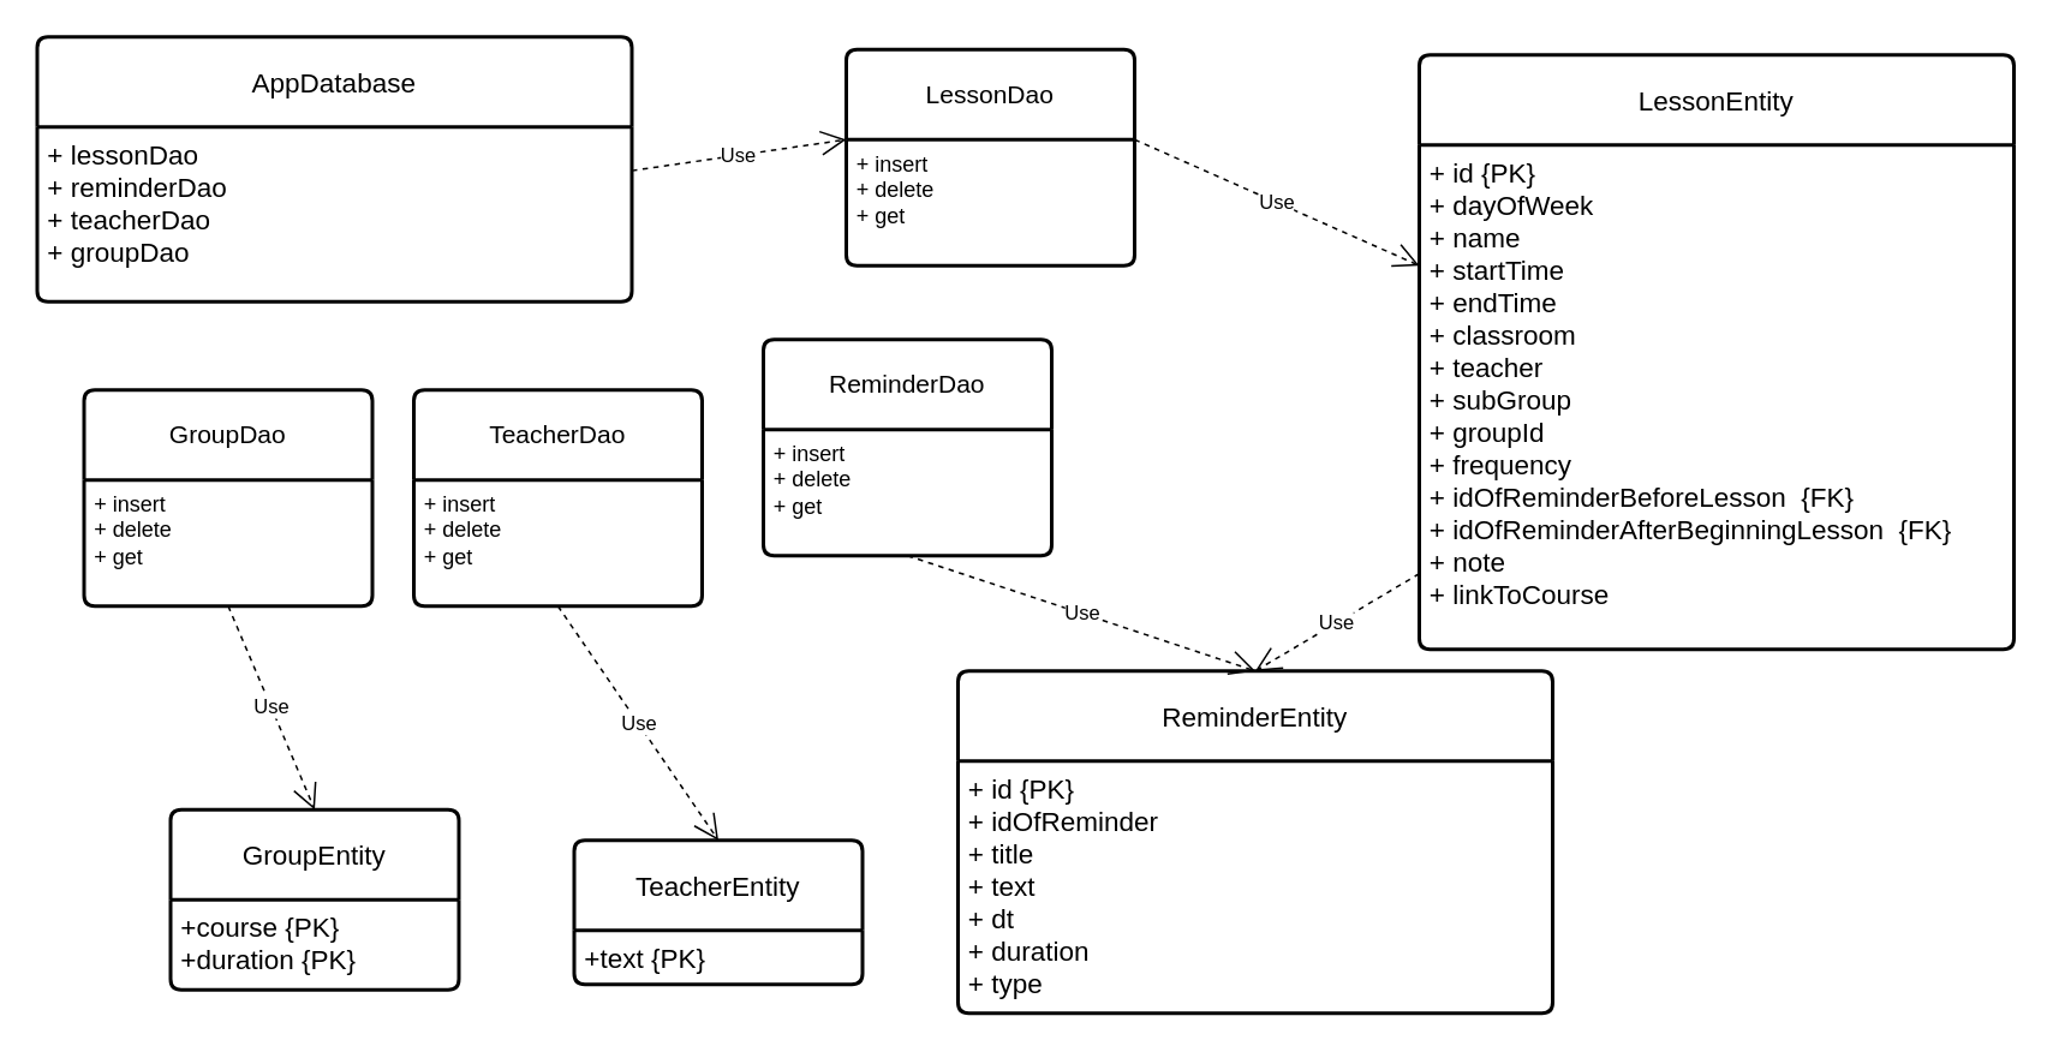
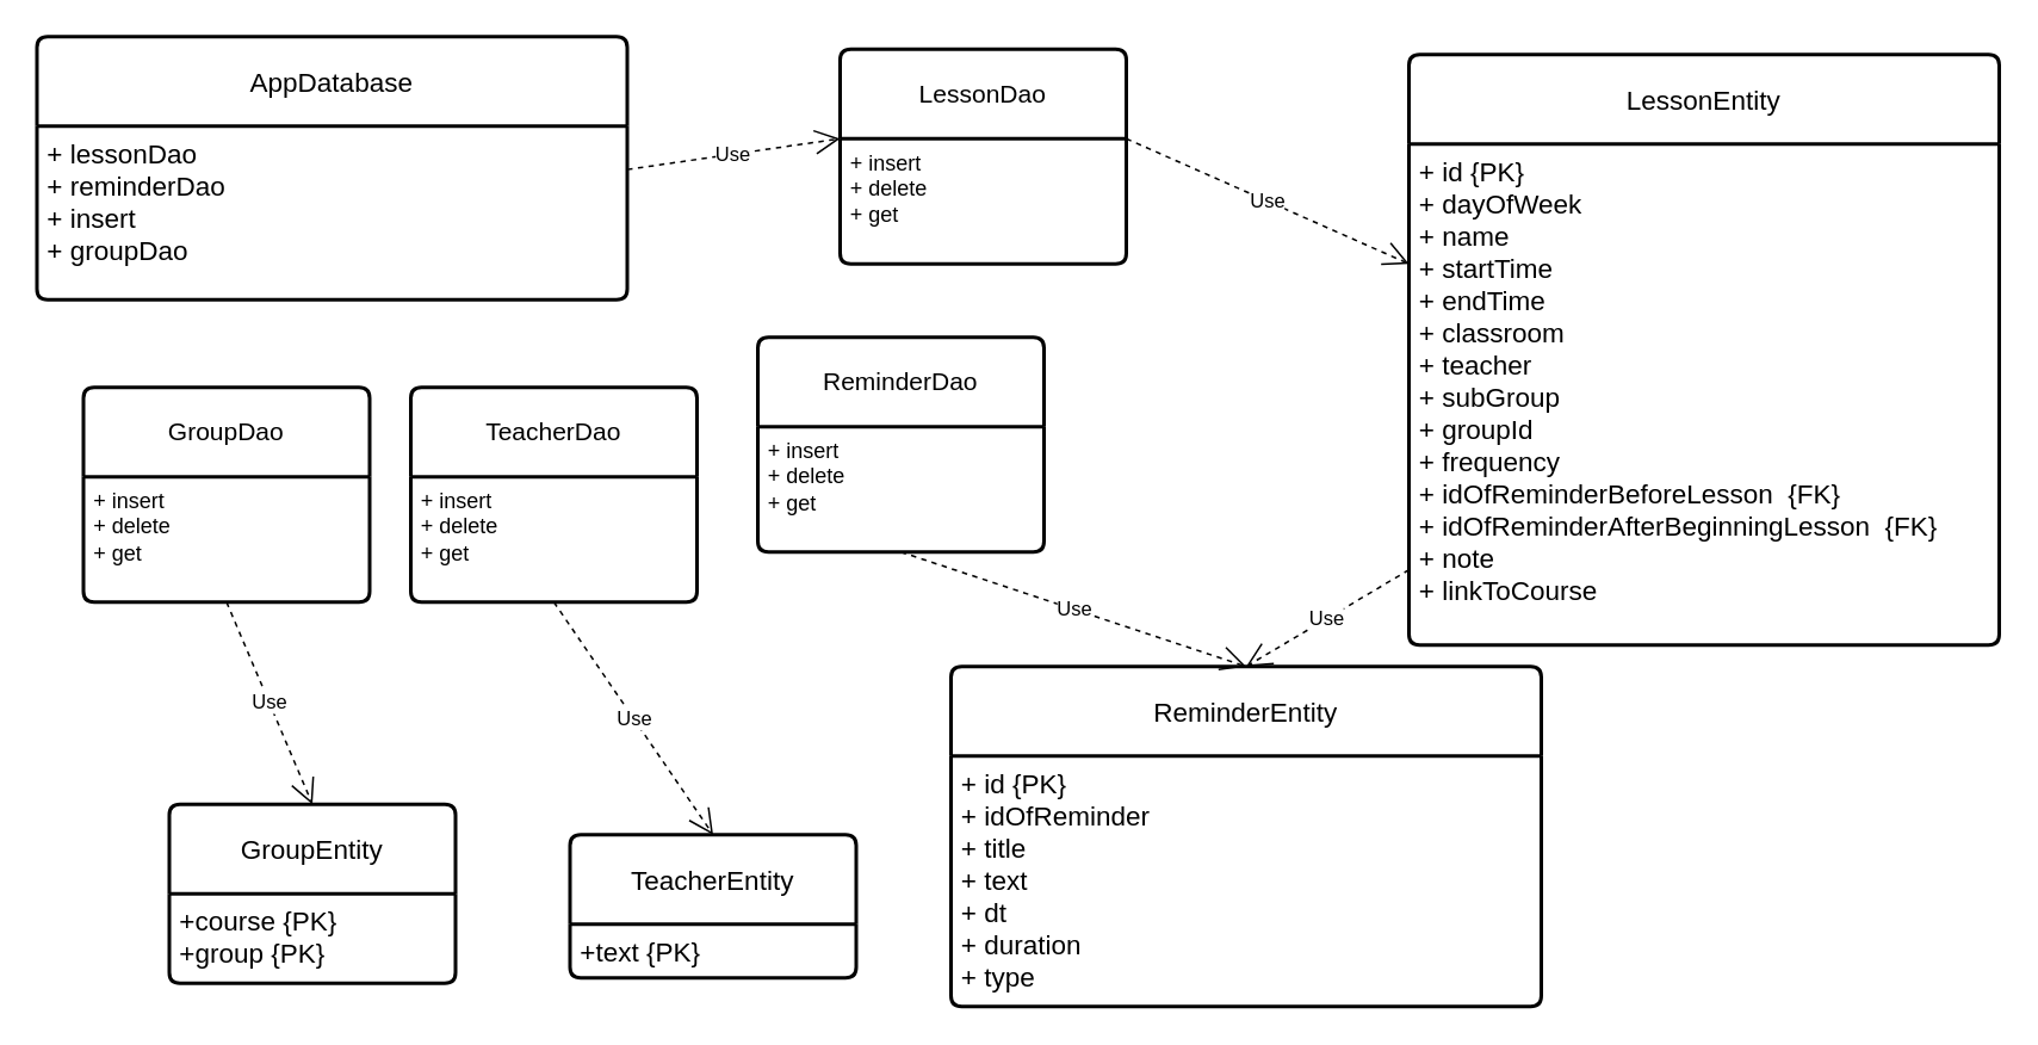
  <mxCell id="0" />
  <mxCell id="1" parent="0" />
  <mxCell id="2" value="GroupEntity" style="swimlane;childLayout=stackLayout;horizontal=1;startSize=50;horizontalStack=0;rounded=1;fontSize=15;fontStyle=0;strokeWidth=2;resizeParent=0;resizeLast=1;shadow=0;dashed=0;align=center;arcSize=4;whiteSpace=wrap;html=1;fontColor=default;" parent="1" vertex="1"><mxGeometry x="94" y="449" width="160" height="100" as="geometry" /></mxCell>
- <mxCell id="3" value="+course {PK}&lt;div&gt;+&lt;span style=&quot;background-color: transparent; color: light-dark(rgb(0, 0, 0), rgb(255, 255, 255));&quot;&gt;duration {PK}&lt;/span&gt;&lt;/div&gt;" style="align=left;strokeColor=none;fillColor=none;spacingLeft=4;spacingRight=4;fontSize=15;verticalAlign=top;resizable=0;rotatable=0;part=1;html=1;whiteSpace=wrap;" parent="2" vertex="1"><mxGeometry y="50" width="160" height="50" as="geometry" /></mxCell>
+ <mxCell id="3" value="+course {PK}&lt;div&gt;+&lt;span style=&quot;background-color: transparent; color: light-dark(rgb(0, 0, 0), rgb(255, 255, 255));&quot;&gt;group {PK}&lt;/span&gt;&lt;/div&gt;" style="align=left;strokeColor=none;fillColor=none;spacingLeft=4;spacingRight=4;fontSize=15;verticalAlign=top;resizable=0;rotatable=0;part=1;html=1;whiteSpace=wrap;" parent="2" vertex="1"><mxGeometry y="50" width="160" height="50" as="geometry" /></mxCell>
  <mxCell id="4" value="TeacherEntity" style="swimlane;childLayout=stackLayout;horizontal=1;startSize=50;horizontalStack=0;rounded=1;fontSize=15;fontStyle=0;strokeWidth=2;resizeParent=0;resizeLast=1;shadow=0;dashed=0;align=center;arcSize=4;whiteSpace=wrap;html=1;fontColor=default;" parent="1" vertex="1"><mxGeometry x="318" y="466" width="160" height="80" as="geometry" /></mxCell>
  <mxCell id="5" value="+text {PK}" style="align=left;strokeColor=none;fillColor=none;spacingLeft=4;spacingRight=4;fontSize=15;verticalAlign=top;resizable=0;rotatable=0;part=1;html=1;whiteSpace=wrap;" parent="4" vertex="1"><mxGeometry y="50" width="160" height="30" as="geometry" /></mxCell>
  <mxCell id="6" value="LessonEntity" style="swimlane;childLayout=stackLayout;horizontal=1;startSize=50;horizontalStack=0;rounded=1;fontSize=15;fontStyle=0;strokeWidth=2;resizeParent=0;resizeLast=1;shadow=0;dashed=0;align=center;arcSize=4;whiteSpace=wrap;html=1;fontColor=default;" parent="1" vertex="1"><mxGeometry x="787" y="30" width="330" height="330" as="geometry" /></mxCell>
  <mxCell id="7" value="&lt;div&gt;+ id {PK}&lt;/div&gt;&lt;div&gt;+ dayOfWeek&amp;nbsp;&amp;nbsp;&lt;/div&gt;&lt;div&gt;+ name&amp;nbsp;&amp;nbsp;&lt;/div&gt;&lt;div&gt;+ startTime&amp;nbsp;&amp;nbsp;&lt;/div&gt;&lt;div&gt;+ endTime&amp;nbsp;&amp;nbsp;&lt;/div&gt;&lt;div&gt;+ classroom&amp;nbsp;&amp;nbsp;&lt;/div&gt;&lt;div&gt;+ teacher&amp;nbsp;&amp;nbsp;&lt;/div&gt;&lt;div&gt;+ subGroup&amp;nbsp;&amp;nbsp;&lt;/div&gt;&lt;div&gt;+ groupId&amp;nbsp;&amp;nbsp;&lt;/div&gt;&lt;div&gt;+ frequency&amp;nbsp;&amp;nbsp;&lt;/div&gt;&lt;div&gt;+ idOfReminderBeforeLesson&amp;nbsp; {FK}&lt;/div&gt;&lt;div&gt;+ idOfReminderAfterBeginningLesson&amp;nbsp; {FK}&lt;/div&gt;&lt;div&gt;+ note&amp;nbsp;&amp;nbsp;&lt;/div&gt;&lt;div&gt;+ linkToCourse&amp;nbsp;&amp;nbsp;&lt;/div&gt;" style="align=left;strokeColor=none;fillColor=none;spacingLeft=4;spacingRight=4;fontSize=15;verticalAlign=top;resizable=0;rotatable=0;part=1;html=1;whiteSpace=wrap;" parent="6" vertex="1"><mxGeometry y="50" width="330" height="280" as="geometry" /></mxCell>
  <mxCell id="8" value="ReminderEntity" style="swimlane;childLayout=stackLayout;horizontal=1;startSize=50;horizontalStack=0;rounded=1;fontSize=15;fontStyle=0;strokeWidth=2;resizeParent=0;resizeLast=1;shadow=0;dashed=0;align=center;arcSize=4;whiteSpace=wrap;html=1;fontColor=default;" parent="1" vertex="1"><mxGeometry x="531" y="372" width="330" height="190" as="geometry" /></mxCell>
  <mxCell id="9" value="&lt;div&gt;+ id {PK}&lt;/div&gt;&lt;div&gt;+ idOfReminder&lt;/div&gt;&lt;div&gt;+ title&lt;/div&gt;&lt;div&gt;+ text&lt;/div&gt;&lt;div&gt;+ dt&lt;/div&gt;&lt;div&gt;+ duration&lt;/div&gt;&lt;div&gt;+ type&lt;/div&gt;" style="align=left;strokeColor=none;fillColor=none;spacingLeft=4;spacingRight=4;fontSize=15;verticalAlign=top;resizable=0;rotatable=0;part=1;html=1;whiteSpace=wrap;" parent="8" vertex="1"><mxGeometry y="50" width="330" height="140" as="geometry" /></mxCell>
  <mxCell id="10" value="AppDatabase" style="swimlane;childLayout=stackLayout;horizontal=1;startSize=50;horizontalStack=0;rounded=1;fontSize=15;fontStyle=0;strokeWidth=2;resizeParent=0;resizeLast=1;shadow=0;dashed=0;align=center;arcSize=4;whiteSpace=wrap;html=1;fontColor=default;" vertex="1" parent="1"><mxGeometry x="20" y="20" width="330" height="147" as="geometry" /></mxCell>
- <mxCell id="11" value="&lt;div&gt;+ lessonDao&lt;/div&gt;&lt;div&gt;+ reminderDao&lt;/div&gt;&lt;div&gt;+ teacherDao&lt;/div&gt;&lt;div&gt;+ groupDao&lt;/div&gt;" style="align=left;strokeColor=none;fillColor=none;spacingLeft=4;spacingRight=4;fontSize=15;verticalAlign=top;resizable=0;rotatable=0;part=1;html=1;whiteSpace=wrap;" vertex="1" parent="10"><mxGeometry y="50" width="330" height="97" as="geometry" /></mxCell>
+ <mxCell id="11" value="&lt;div&gt;+ lessonDao&lt;/div&gt;&lt;div&gt;+ reminderDao&lt;/div&gt;&lt;div&gt;+ insert&lt;/div&gt;&lt;div&gt;+ groupDao&lt;/div&gt;" style="align=left;strokeColor=none;fillColor=none;spacingLeft=4;spacingRight=4;fontSize=15;verticalAlign=top;resizable=0;rotatable=0;part=1;html=1;whiteSpace=wrap;" vertex="1" parent="10"><mxGeometry y="50" width="330" height="97" as="geometry" /></mxCell>
  <mxCell id="12" value="LessonDao" style="swimlane;childLayout=stackLayout;horizontal=1;startSize=50;horizontalStack=0;rounded=1;fontSize=14;fontStyle=0;strokeWidth=2;resizeParent=0;resizeLast=1;shadow=0;dashed=0;align=center;arcSize=4;whiteSpace=wrap;html=1;" vertex="1" parent="1"><mxGeometry x="469" y="27" width="160" height="120" as="geometry" /></mxCell>
  <mxCell id="13" value="+ insert&lt;div&gt;+ delete&lt;/div&gt;&lt;div&gt;+ get&lt;/div&gt;" style="align=left;strokeColor=none;fillColor=none;spacingLeft=4;spacingRight=4;fontSize=12;verticalAlign=top;resizable=0;rotatable=0;part=1;html=1;whiteSpace=wrap;" vertex="1" parent="12"><mxGeometry y="50" width="160" height="70" as="geometry" /></mxCell>
  <mxCell id="14" value="Use" style="endArrow=open;endSize=12;dashed=1;html=1;rounded=0;entryX=0.5;entryY=0;entryDx=0;entryDy=0;" edge="1" parent="1" source="7" target="8"><mxGeometry width="160" relative="1" as="geometry"><mxPoint x="718" y="424" as="sourcePoint" /><mxPoint x="878" y="424" as="targetPoint" /></mxGeometry></mxCell>
  <mxCell id="15" value="Use" style="endArrow=open;endSize=12;dashed=1;html=1;rounded=0;exitX=1;exitY=0;exitDx=0;exitDy=0;" edge="1" parent="1" source="13" target="7"><mxGeometry width="160" relative="1" as="geometry"><mxPoint x="604" y="159" as="sourcePoint" /><mxPoint x="764" y="159" as="targetPoint" /></mxGeometry></mxCell>
  <mxCell id="16" value="Use" style="endArrow=open;endSize=12;dashed=1;html=1;rounded=0;entryX=0;entryY=0;entryDx=0;entryDy=0;exitX=1;exitY=0.25;exitDx=0;exitDy=0;" edge="1" parent="1" source="11" target="13"><mxGeometry width="160" relative="1" as="geometry"><mxPoint x="355" y="70" as="sourcePoint" /><mxPoint x="497" y="140" as="targetPoint" /></mxGeometry></mxCell>
  <mxCell id="17" value="ReminderDao" style="swimlane;childLayout=stackLayout;horizontal=1;startSize=50;horizontalStack=0;rounded=1;fontSize=14;fontStyle=0;strokeWidth=2;resizeParent=0;resizeLast=1;shadow=0;dashed=0;align=center;arcSize=4;whiteSpace=wrap;html=1;" vertex="1" parent="1"><mxGeometry x="423" y="188" width="160" height="120" as="geometry" /></mxCell>
  <mxCell id="18" value="+ insert&lt;div&gt;+ delete&lt;/div&gt;&lt;div&gt;+ get&lt;/div&gt;" style="align=left;strokeColor=none;fillColor=none;spacingLeft=4;spacingRight=4;fontSize=12;verticalAlign=top;resizable=0;rotatable=0;part=1;html=1;whiteSpace=wrap;" vertex="1" parent="17"><mxGeometry y="50" width="160" height="70" as="geometry" /></mxCell>
  <mxCell id="19" value="Use" style="endArrow=open;endSize=12;dashed=1;html=1;rounded=0;exitX=0.5;exitY=1;exitDx=0;exitDy=0;entryX=0.5;entryY=0;entryDx=0;entryDy=0;" edge="1" parent="1" source="18" target="8"><mxGeometry width="160" relative="1" as="geometry"><mxPoint x="797" y="328" as="sourcePoint" /><mxPoint x="697" y="315" as="targetPoint" /></mxGeometry></mxCell>
  <mxCell id="20" value="TeacherDao" style="swimlane;childLayout=stackLayout;horizontal=1;startSize=50;horizontalStack=0;rounded=1;fontSize=14;fontStyle=0;strokeWidth=2;resizeParent=0;resizeLast=1;shadow=0;dashed=0;align=center;arcSize=4;whiteSpace=wrap;html=1;" vertex="1" parent="1"><mxGeometry x="229" y="216" width="160" height="120" as="geometry" /></mxCell>
  <mxCell id="21" value="+ insert&lt;div&gt;+ delete&lt;/div&gt;&lt;div&gt;+ get&lt;/div&gt;" style="align=left;strokeColor=none;fillColor=none;spacingLeft=4;spacingRight=4;fontSize=12;verticalAlign=top;resizable=0;rotatable=0;part=1;html=1;whiteSpace=wrap;" vertex="1" parent="20"><mxGeometry y="50" width="160" height="70" as="geometry" /></mxCell>
  <mxCell id="22" value="Use" style="endArrow=open;endSize=12;dashed=1;html=1;rounded=0;entryX=0.5;entryY=0;entryDx=0;entryDy=0;exitX=0.5;exitY=1;exitDx=0;exitDy=0;" edge="1" parent="1" source="21" target="4"><mxGeometry width="160" relative="1" as="geometry"><mxPoint x="370" y="114" as="sourcePoint" /><mxPoint x="443" y="208" as="targetPoint" /></mxGeometry></mxCell>
  <mxCell id="23" value="GroupDao" style="swimlane;childLayout=stackLayout;horizontal=1;startSize=50;horizontalStack=0;rounded=1;fontSize=14;fontStyle=0;strokeWidth=2;resizeParent=0;resizeLast=1;shadow=0;dashed=0;align=center;arcSize=4;whiteSpace=wrap;html=1;" vertex="1" parent="1"><mxGeometry x="46" y="216" width="160" height="120" as="geometry" /></mxCell>
  <mxCell id="24" value="+ insert&lt;div&gt;+ delete&lt;/div&gt;&lt;div&gt;+ get&lt;/div&gt;" style="align=left;strokeColor=none;fillColor=none;spacingLeft=4;spacingRight=4;fontSize=12;verticalAlign=top;resizable=0;rotatable=0;part=1;html=1;whiteSpace=wrap;" vertex="1" parent="23"><mxGeometry y="50" width="160" height="70" as="geometry" /></mxCell>
  <mxCell id="25" value="Use" style="endArrow=open;endSize=12;dashed=1;html=1;rounded=0;entryX=0.5;entryY=0;entryDx=0;entryDy=0;exitX=0.5;exitY=1;exitDx=0;exitDy=0;" edge="1" parent="1" source="24" target="2"><mxGeometry width="160" relative="1" as="geometry"><mxPoint x="115" y="332" as="sourcePoint" /><mxPoint x="204" y="462" as="targetPoint" /></mxGeometry></mxCell>
